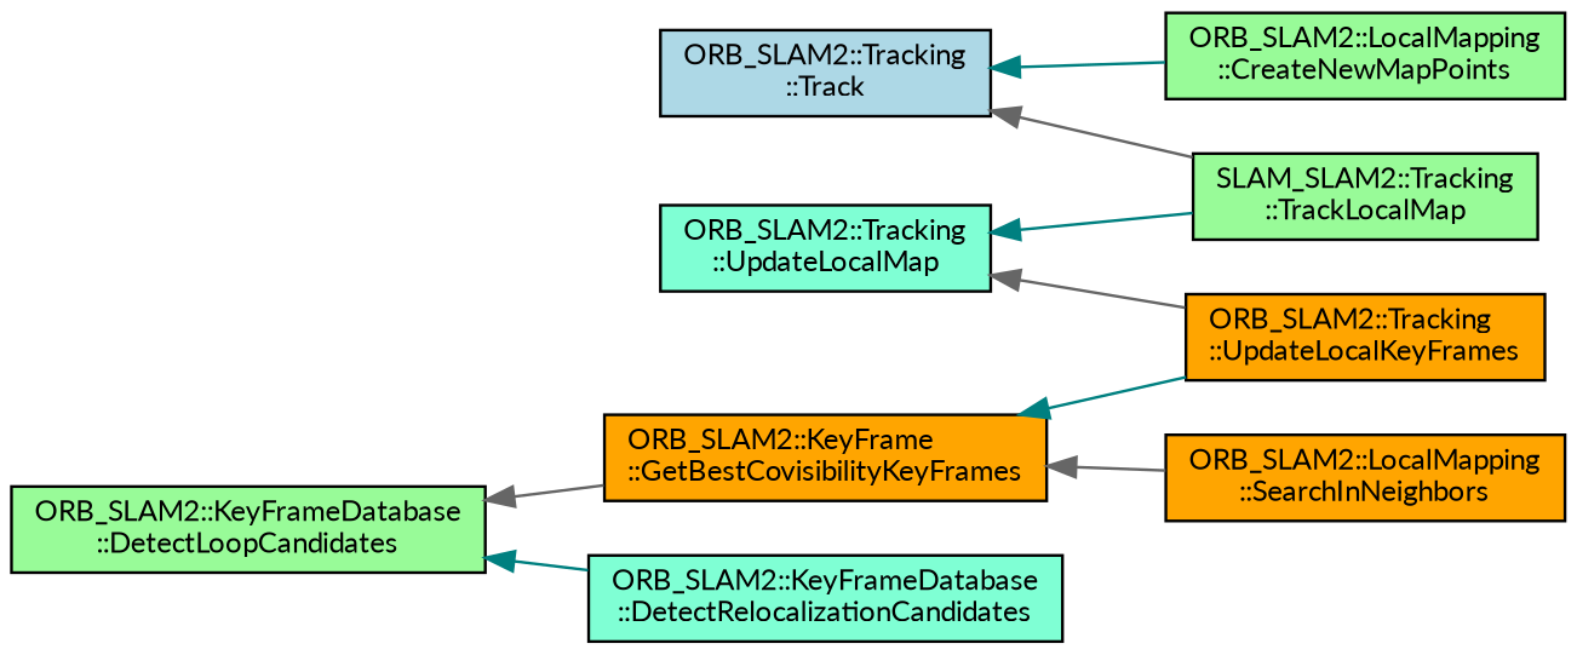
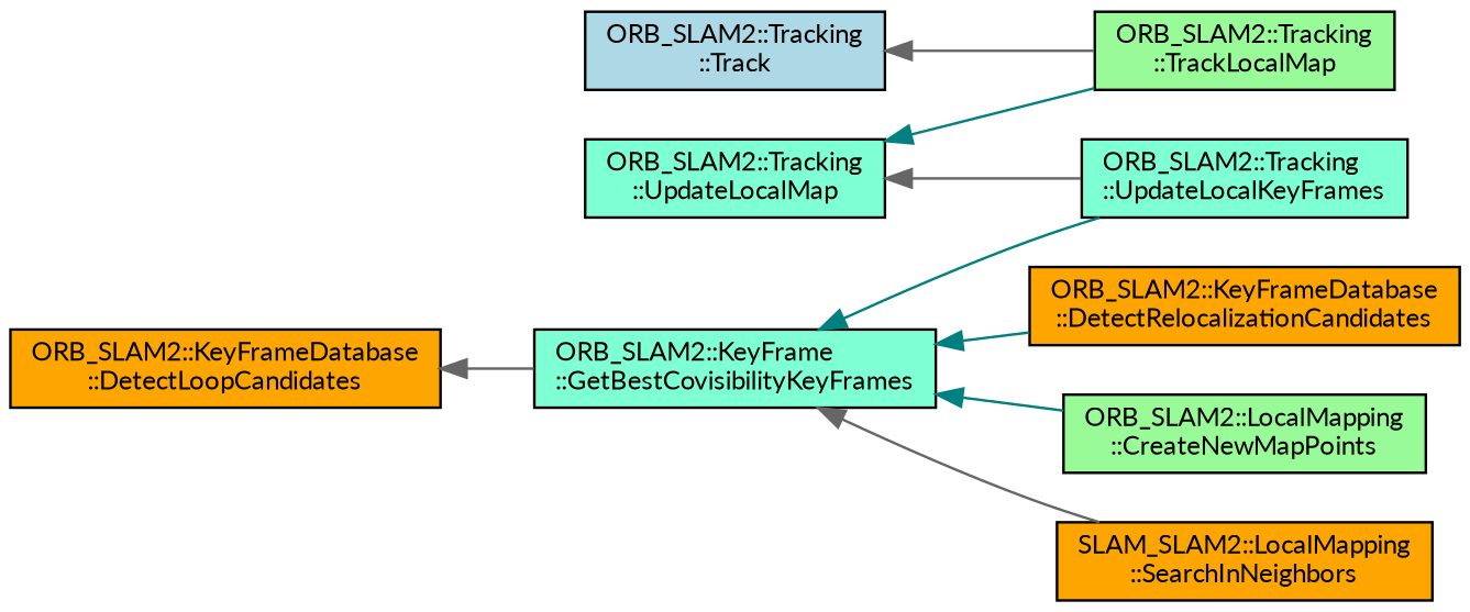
  digraph {
    fontname=Lato
    rankdir=LR
    node [color=black fillcolor=aquamarine fontname=Lato fontsize=10 shape=record style=filled]
    edge [color=teal dir=back fontname=Lato fontsize=10 labelfontname=Helvetica labelfontsize=10 style=solid]
-   n1 [fillcolor=orange fontcolor=black height=0.2 label="ORB_SLAM2::KeyFrame\l::GetBestCovisibilityKeyFrames" width=0.4]
-   n2 [height=0.2 label="ORB_SLAM2::KeyFrameDatabase\l::DetectRelocalizationCandidates" width=0.4]
+   n1 [fontcolor=black height=0.2 label="ORB_SLAM2::KeyFrame\l::GetBestCovisibilityKeyFrames" width=0.4]
+   n2 [fillcolor=orange height=0.2 label="ORB_SLAM2::KeyFrameDatabase\l::DetectRelocalizationCandidates" width=0.4]
    n3 [fillcolor=palegreen height=0.2 label="ORB_SLAM2::LocalMapping\l::CreateNewMapPoints" width=0.4]
-   n4 [fillcolor=orange height=0.2 label="ORB_SLAM2::LocalMapping\l::SearchInNeighbors" width=0.4]
-   n5 [fillcolor=orange height=0.2 label="ORB_SLAM2::Tracking\l::UpdateLocalKeyFrames" width=0.4]
-   n6 [fillcolor=palegreen height=0.2 label="ORB_SLAM2::KeyFrameDatabase\l::DetectLoopCandidates" width=0.4]
+   n4 [fillcolor=orange height=0.2 label="SLAM_SLAM2::LocalMapping\l::SearchInNeighbors" width=0.4]
+   n5 [height=0.2 label="ORB_SLAM2::Tracking\l::UpdateLocalKeyFrames" width=0.4]
+   n6 [fillcolor=orange height=0.2 label="ORB_SLAM2::KeyFrameDatabase\l::DetectLoopCandidates" width=0.4]
    n7 [height=0.2 label="ORB_SLAM2::Tracking\l::UpdateLocalMap" width=0.4]
-   n8 [fillcolor=palegreen height=0.2 label="SLAM_SLAM2::Tracking\l::TrackLocalMap" width=0.4]
+   n8 [fillcolor=palegreen height=0.2 label="ORB_SLAM2::Tracking\l::TrackLocalMap" width=0.4]
    n9 [fillcolor=lightblue height=0.2 label="ORB_SLAM2::Tracking\l::Track" width=0.4]
-   n6 -> n2
-   n9 -> n3
+   n1 -> n2
+   n1 -> n3
    n1 -> n4 [color=gray40]
    n1 -> n5
    n6 -> n1 [color=gray40]
    n7 -> n5 [color=gray40]
    n7 -> n8
    n9 -> n8 [color=gray40]
  }
